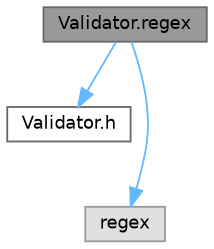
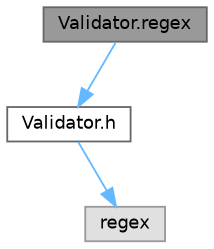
  digraph {
    node [fontname=Helvetica fontsize=10 shape=box style=filled]
    edge [color=steelblue1 fontname=Helvetica fontsize=10 labelfontname=Helvetica labelfontsize=10 style=solid]
    n1 [color=gray40 fillcolor=grey60 fontcolor=black height=0.2 label="Validator.regex" width=0.4]
    n2 [color=grey40 fillcolor=white height=0.2 label="Validator.h" width=0.4]
    n3 [color=grey60 fillcolor="#E0E0E0" height=0.2 label=regex width=0.4]
    n1 -> n2
-   n1 -> n3
+   n2 -> n3
  }
